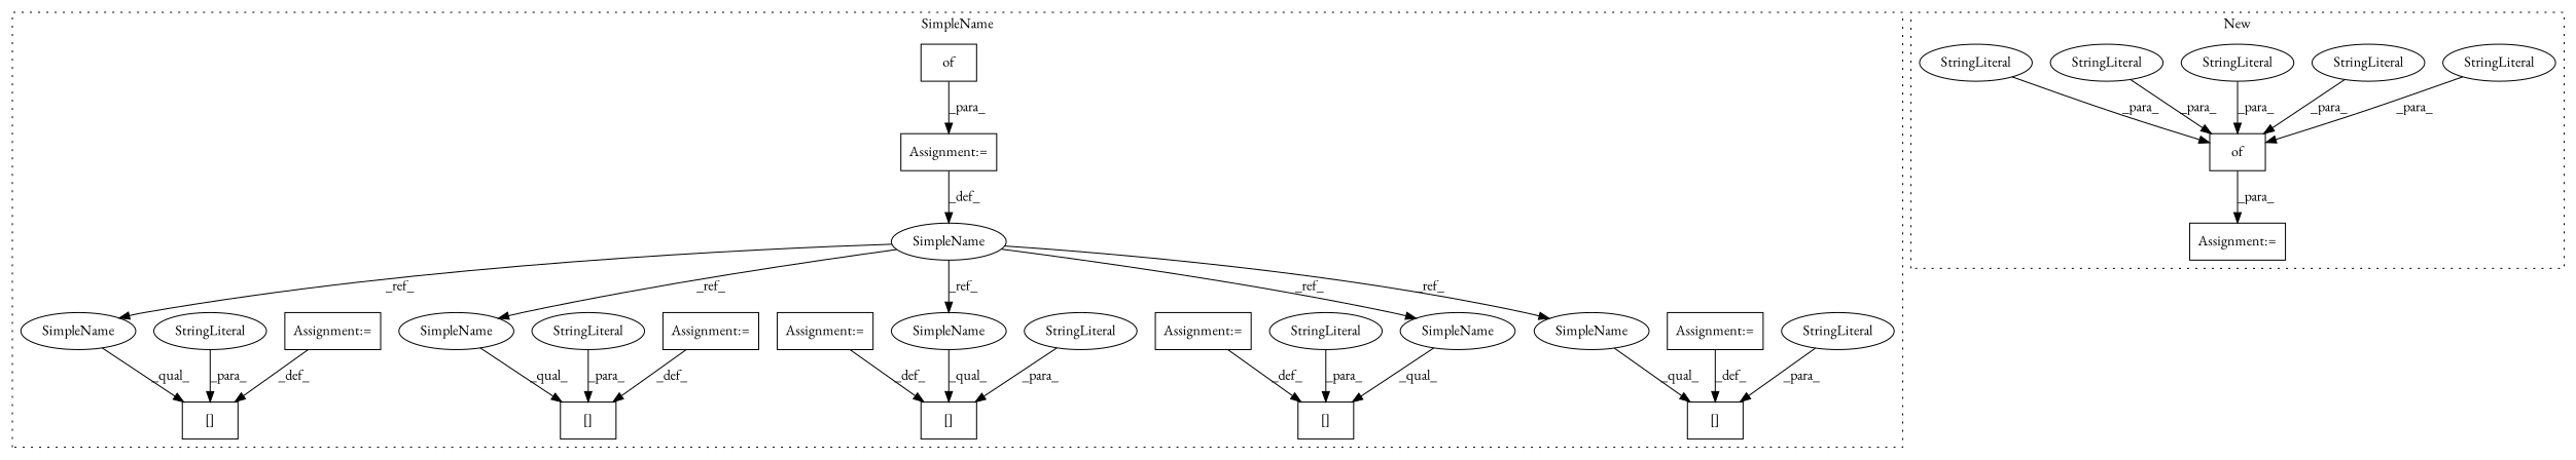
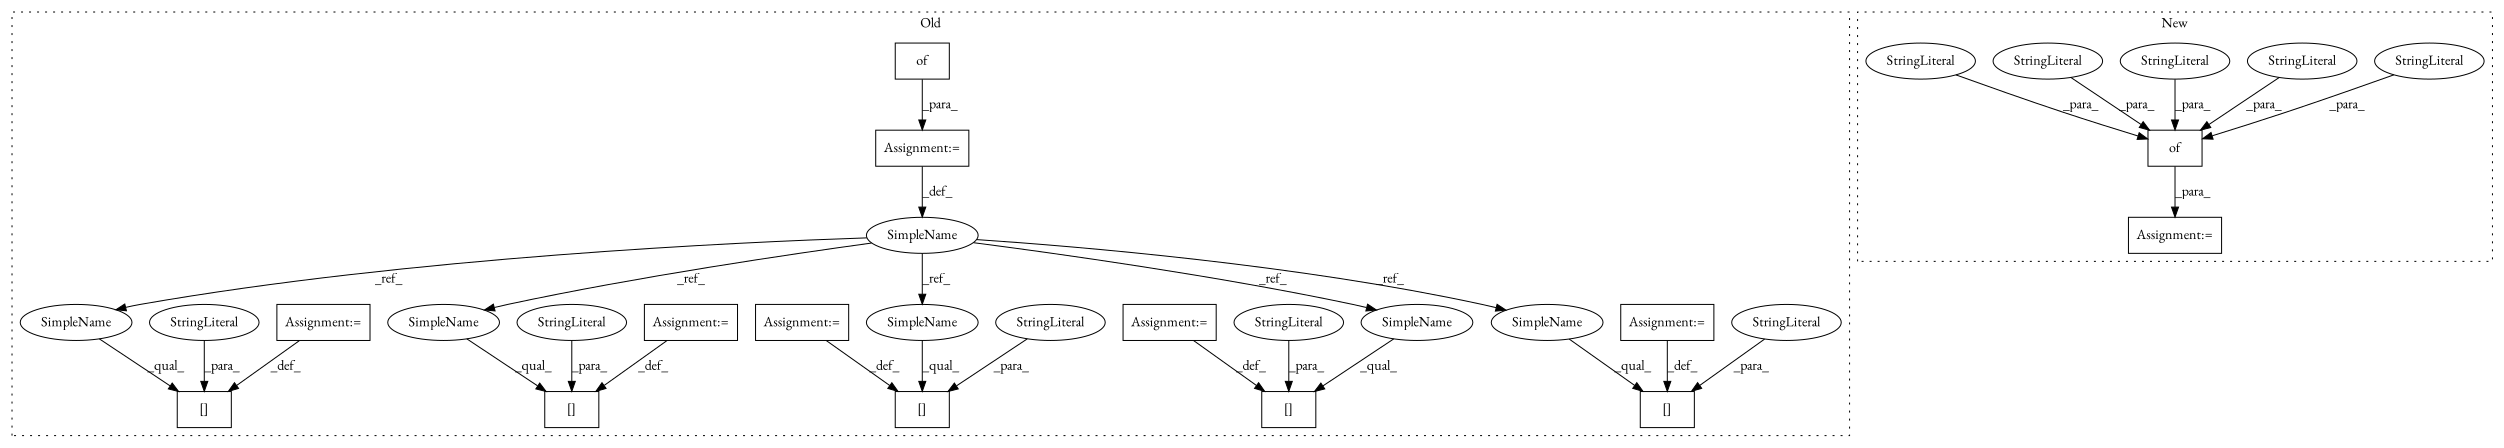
  digraph {
    fontname="EB Garamond"
    node [a=45 l=7 shape=ellipse fontname="EB Garamond"]
    edge [fontname="EB Garamond"]
    n1 [a=2 l="8,1" label="[]" s="17570,17591" shape=box]
    n2 [l=13 label=StringLiteral s=17578]
    n3 [a=7 l=1 label="Assignment:=" s=17592 shape=box]
    n4 [a=32 l=4 label=of s=17560 shape=box]
    n5 [a=2 l="8,1" label="[]" s="17603,17619" shape=box]
    n6 [a=42 label=SimpleName s=17548]
    n7 [a=2 l="8,1" label="[]" s="17662,17677" shape=box]
    n8 [l=8 label=StringLiteral s=17611]
    n9 [a=2 l="8,1" label="[]" s="17731,17751" shape=box]
    n10 [label=StringLiteral s=17670]
    n11 [a=2 l="8,1" label="[]" s="17935,17955" shape=box]
    n12 [l=12 label=StringLiteral s=17739]
    n13 [l=12 label=StringLiteral s=17943]
    n14 [a=7 l=1 label="Assignment:=" s=17555 shape=box]
    n15 [a=7 l=1 label="Assignment:=" s=17678 shape=box]
    n16 [a=7 l=1 label="Assignment:=" s=17956 shape=box]
    n17 [a=7 l=1 label="Assignment:=" s=17752 shape=box]
    n18 [a=7 l=1 label="Assignment:=" s=17620 shape=box]
    n19 [a=42 label=SimpleName s=17662]
    n20 [a=42 label=SimpleName s=17731]
    n21 [a=42 label=SimpleName s=17603]
    n22 [a=42 label=SimpleName s=17570]
    n23 [a=42 label=SimpleName s=17935]
    n24 [a=32 l="3,1" label=of s="15417,15593" shape=box]
    n25 [label=StringLiteral s=15470]
    n26 [l=11 label=StringLiteral s=15453]
    n27 [l=13 label=StringLiteral s=15420]
    n28 [l=8 label=StringLiteral s=15439]
    n29 [l=12 label=StringLiteral s=15484]
    n30 [a=7 l=1 label="Assignment:=" s=15412 shape=box]
    subgraph cluster_1 {
-     label=SimpleName
+     label=Old
      style=dotted
      n1
      n2
      n3
      n4
      n5
      n6
      n7
      n8
      n9
      n10
      n11
      n12
      n13
      n14
      n15
      n16
      n17
      n18
      n19
      n20
      n21
      n22
      n23
    }
    subgraph cluster_2 {
      label=New
      style=dotted
      n24
      n25
      n26
      n27
      n28
      n29
      n30
    }
    n2 -> n1 [label=_para_]
    n3 -> n1 [label=_def_]
    n4 -> n14 [label=_para_]
    n6 -> n19 [label=_ref_]
    n6 -> n20 [label=_ref_]
    n6 -> n21 [label=_ref_]
    n6 -> n22 [label=_ref_]
    n6 -> n23 [label=_ref_]
    n8 -> n5 [label=_para_]
    n10 -> n7 [label=_para_]
    n12 -> n9 [label=_para_]
    n13 -> n11 [label=_para_]
    n14 -> n6 [label=_def_]
    n15 -> n7 [label=_def_]
    n16 -> n11 [label=_def_]
    n17 -> n9 [label=_def_]
    n18 -> n5 [label=_def_]
    n19 -> n7 [label=_qual_]
    n20 -> n9 [label=_qual_]
    n21 -> n5 [label=_qual_]
    n22 -> n1 [label=_qual_]
    n23 -> n11 [label=_qual_]
    n24 -> n30 [label=_para_]
    n25 -> n24 [label=_para_]
    n26 -> n24 [label=_para_]
    n27 -> n24 [label=_para_]
    n28 -> n24 [label=_para_]
    n29 -> n24 [label=_para_]
  }
